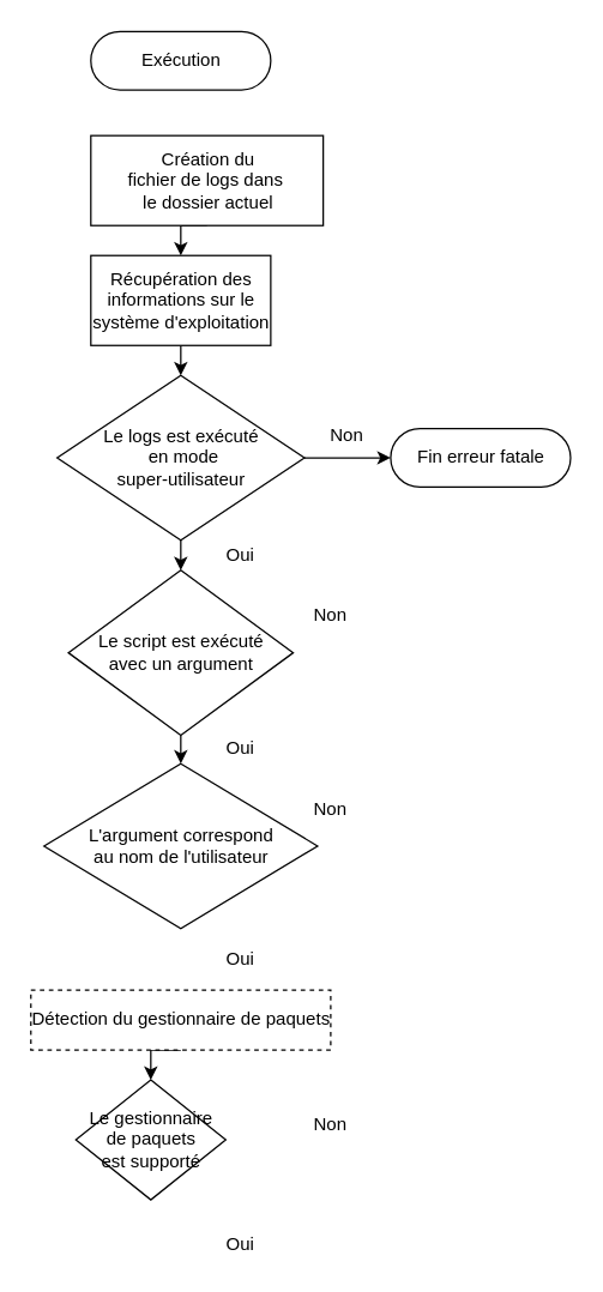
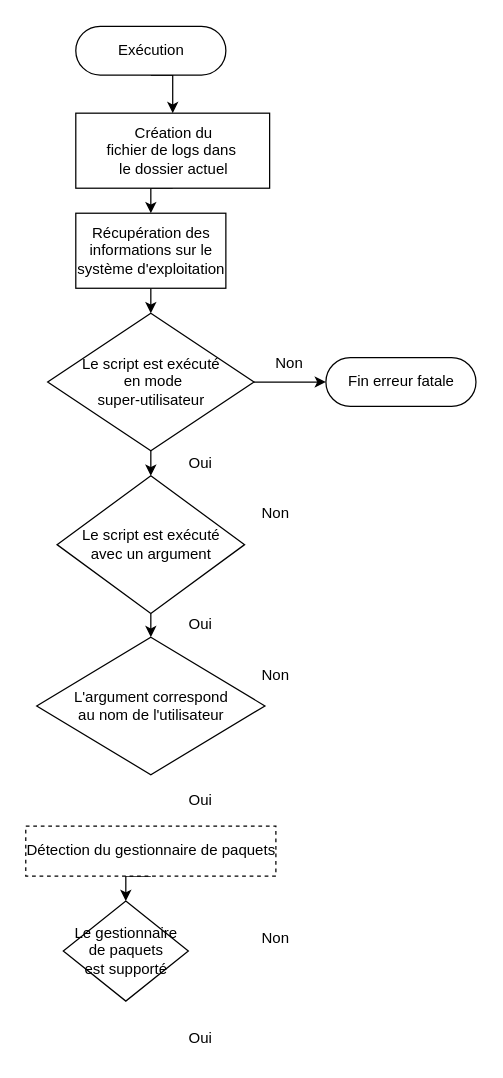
  <mxCell id="0" />
  <mxCell id="1" parent="0" />
+ <mxCell id="2" style="edgeStyle=orthogonalEdgeStyle;rounded=0;orthogonalLoop=1;jettySize=auto;html=1;exitX=0.5;exitY=0.5;exitDx=0;exitDy=19.5;exitPerimeter=0;entryX=0.5;entryY=0;entryDx=0;entryDy=0;" edge="1" parent="1" source="3" target="6"><mxGeometry relative="1" as="geometry" /></mxCell>
  <mxCell id="3" value="&lt;span style=&quot;white-space: normal&quot;&gt;Exécution&lt;/span&gt;&lt;span style=&quot;white-space: normal&quot;&gt;&lt;br&gt;&lt;/span&gt;" style="html=1;dashed=0;whitespace=wrap;shape=mxgraph.dfd.start" vertex="1" parent="1"><mxGeometry x="60" y="20.5" width="120" height="39" as="geometry" /></mxCell>
  <mxCell id="4" value="Fin erreur fatale" style="html=1;dashed=0;whitespace=wrap;shape=mxgraph.dfd.start" vertex="1" parent="1"><mxGeometry x="260" y="285.5" width="120" height="39" as="geometry" /></mxCell>
  <mxCell id="5" style="edgeStyle=orthogonalEdgeStyle;rounded=0;orthogonalLoop=1;jettySize=auto;html=1;exitX=0.5;exitY=1;exitDx=0;exitDy=0;entryX=0.5;entryY=0;entryDx=0;entryDy=0;" edge="1" parent="1" source="6" target="8"><mxGeometry relative="1" as="geometry" /></mxCell>
  <mxCell id="6" value="Création du &lt;br&gt;fichier de logs dans&amp;nbsp;&lt;br&gt;le dossier actuel" style="html=1;dashed=0;whitespace=wrap;" vertex="1" parent="1"><mxGeometry x="60" y="90" width="155" height="60" as="geometry" /></mxCell>
  <mxCell id="7" style="edgeStyle=orthogonalEdgeStyle;rounded=0;orthogonalLoop=1;jettySize=auto;html=1;exitX=0.5;exitY=1;exitDx=0;exitDy=0;entryX=0.5;entryY=0;entryDx=0;entryDy=0;" edge="1" parent="1" source="8" target="11"><mxGeometry relative="1" as="geometry" /></mxCell>
  <mxCell id="8" value="Récupération des &lt;br&gt;informations sur le &lt;br&gt;système d'exploitation" style="html=1;dashed=0;whitespace=wrap;" vertex="1" parent="1"><mxGeometry x="60" y="170" width="120" height="60" as="geometry" /></mxCell>
  <mxCell id="9" style="edgeStyle=orthogonalEdgeStyle;rounded=0;orthogonalLoop=1;jettySize=auto;html=1;exitX=0.5;exitY=1;exitDx=0;exitDy=0;entryX=0.5;entryY=0;entryDx=0;entryDy=0;" edge="1" parent="1" source="11" target="15"><mxGeometry relative="1" as="geometry" /></mxCell>
  <mxCell id="10" style="edgeStyle=orthogonalEdgeStyle;rounded=0;orthogonalLoop=1;jettySize=auto;html=1;exitX=1;exitY=0.5;exitDx=0;exitDy=0;entryX=0;entryY=0.5;entryDx=0;entryDy=0;entryPerimeter=0;" edge="1" parent="1" source="11" target="4"><mxGeometry relative="1" as="geometry" /></mxCell>
- <mxCell id="11" value="Le logs est exécuté&lt;br&gt;&amp;nbsp;en mode&lt;br&gt;super-utilisateur" style="shape=rhombus;html=1;dashed=0;whitespace=wrap;perimeter=rhombusPerimeter;" vertex="1" parent="1"><mxGeometry x="37.5" y="250" width="165" height="110" as="geometry" /></mxCell>
+ <mxCell id="11" value="Le script est exécuté&lt;br&gt;&amp;nbsp;en mode&lt;br&gt;super-utilisateur" style="shape=rhombus;html=1;dashed=0;whitespace=wrap;perimeter=rhombusPerimeter;" vertex="1" parent="1"><mxGeometry x="37.5" y="250" width="165" height="110" as="geometry" /></mxCell>
  <mxCell id="12" value="Non" style="text;html=1;strokeColor=none;fillColor=none;align=center;verticalAlign=middle;whiteSpace=wrap;rounded=0;" vertex="1" parent="1"><mxGeometry x="211.25" y="280" width="40" height="20" as="geometry" /></mxCell>
  <mxCell id="13" value="Oui" style="text;html=1;strokeColor=none;fillColor=none;align=center;verticalAlign=middle;whiteSpace=wrap;rounded=0;" vertex="1" parent="1"><mxGeometry x="140" y="360" width="40" height="20" as="geometry" /></mxCell>
  <mxCell id="14" style="edgeStyle=orthogonalEdgeStyle;rounded=0;orthogonalLoop=1;jettySize=auto;html=1;exitX=0.5;exitY=1;exitDx=0;exitDy=0;entryX=0.5;entryY=0;entryDx=0;entryDy=0;" edge="1" parent="1" source="15" target="18"><mxGeometry relative="1" as="geometry" /></mxCell>
  <mxCell id="15" value="Le script est exécuté &lt;br&gt;avec un argument" style="shape=rhombus;html=1;dashed=0;whitespace=wrap;perimeter=rhombusPerimeter;" vertex="1" parent="1"><mxGeometry x="45" y="380" width="150" height="110" as="geometry" /></mxCell>
  <mxCell id="16" value="Non" style="text;html=1;strokeColor=none;fillColor=none;align=center;verticalAlign=middle;whiteSpace=wrap;rounded=0;" vertex="1" parent="1"><mxGeometry x="200" y="400" width="40" height="20" as="geometry" /></mxCell>
  <mxCell id="17" value="Oui" style="text;html=1;strokeColor=none;fillColor=none;align=center;verticalAlign=middle;whiteSpace=wrap;rounded=0;" vertex="1" parent="1"><mxGeometry x="140" y="489" width="40" height="20" as="geometry" /></mxCell>
  <mxCell id="18" value="L'argument correspond&lt;br&gt;au nom de l'utilisateur" style="rhombus;whiteSpace=wrap;html=1;" vertex="1" parent="1"><mxGeometry x="28.75" y="509" width="182.5" height="110" as="geometry" /></mxCell>
  <mxCell id="19" value="Non" style="text;html=1;strokeColor=none;fillColor=none;align=center;verticalAlign=middle;whiteSpace=wrap;rounded=0;" vertex="1" parent="1"><mxGeometry x="200" y="530" width="40" height="20" as="geometry" /></mxCell>
  <mxCell id="20" value="Oui" style="text;html=1;strokeColor=none;fillColor=none;align=center;verticalAlign=middle;whiteSpace=wrap;rounded=0;" vertex="1" parent="1"><mxGeometry x="140" y="630" width="40" height="20" as="geometry" /></mxCell>
  <mxCell id="21" style="edgeStyle=orthogonalEdgeStyle;rounded=0;orthogonalLoop=1;jettySize=auto;html=1;exitX=0.5;exitY=1;exitDx=0;exitDy=0;entryX=0.5;entryY=0;entryDx=0;entryDy=0;" edge="1" parent="1" source="22" target="23"><mxGeometry relative="1" as="geometry" /></mxCell>
  <mxCell id="22" value="Détection du gestionnaire de paquets" style="html=1;dashed=1;whitespace=wrap;" vertex="1" parent="1"><mxGeometry x="20" y="660" width="200" height="40" as="geometry" /></mxCell>
  <mxCell id="23" value="Le gestionnaire &lt;br&gt;de paquets&lt;br&gt;est supporté" style="shape=rhombus;html=1;dashed=0;whitespace=wrap;perimeter=rhombusPerimeter;" vertex="1" parent="1"><mxGeometry x="50" y="720" width="100" height="80" as="geometry" /></mxCell>
  <mxCell id="24" value="Non" style="text;html=1;strokeColor=none;fillColor=none;align=center;verticalAlign=middle;whiteSpace=wrap;rounded=0;" vertex="1" parent="1"><mxGeometry x="200" y="740" width="40" height="20" as="geometry" /></mxCell>
  <mxCell id="25" value="Oui" style="text;html=1;strokeColor=none;fillColor=none;align=center;verticalAlign=middle;whiteSpace=wrap;rounded=0;" vertex="1" parent="1"><mxGeometry x="140" y="820" width="40" height="20" as="geometry" /></mxCell>
